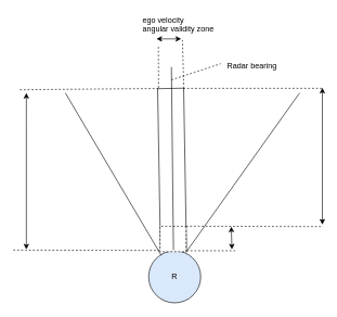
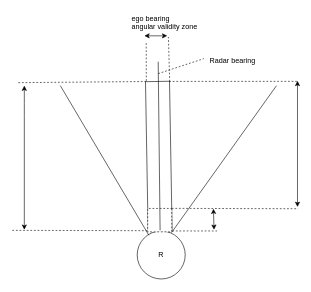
  <mxCell id="0" />
  <mxCell id="1" parent="0" />
- <mxCell id="2" value="R" style="ellipse;whiteSpace=wrap;html=1;aspect=fixed;fillColor=#dae8fc;" vertex="1" parent="1"><mxGeometry x="228" y="384" width="80" height="80" as="geometry" /></mxCell>
+ <mxCell id="2" value="R" style="ellipse;whiteSpace=wrap;html=1;aspect=fixed;" vertex="1" parent="1"><mxGeometry x="228" y="384" width="80" height="80" as="geometry" /></mxCell>
  <mxCell id="3" value="" style="endArrow=none;html=1;exitX=0.243;exitY=0.09;exitDx=0;exitDy=0;exitPerimeter=0;" edge="1" parent="1" source="2"><mxGeometry width="50" height="50" relative="1" as="geometry"><mxPoint x="250" y="385" as="sourcePoint" /><mxPoint x="100" y="142" as="targetPoint" /></mxGeometry></mxCell>
  <mxCell id="4" value="" style="endArrow=none;html=1;exitX=0.715;exitY=0.035;exitDx=0;exitDy=0;exitPerimeter=0;" edge="1" parent="1" source="2"><mxGeometry width="50" height="50" relative="1" as="geometry"><mxPoint x="320" y="422" as="sourcePoint" /><mxPoint x="460" y="142" as="targetPoint" /></mxGeometry></mxCell>
  <mxCell id="5" value="" style="rounded=0;whiteSpace=wrap;html=1;rotation=89;" vertex="1" parent="1"><mxGeometry x="140" y="239" width="248" height="40" as="geometry" /></mxCell>
  <mxCell id="6" value="" style="endArrow=classic;startArrow=classic;html=1;" edge="1" parent="1"><mxGeometry width="50" height="50" relative="1" as="geometry"><mxPoint x="40" y="382" as="sourcePoint" /><mxPoint x="40" y="142" as="targetPoint" /><Array as="points"><mxPoint x="40" y="182" /></Array></mxGeometry></mxCell>
  <mxCell id="7" value="" style="endArrow=none;dashed=1;html=1;entryX=-0.001;entryY=0.977;entryDx=0;entryDy=0;entryPerimeter=0;" edge="1" parent="1" target="5"><mxGeometry width="50" height="50" relative="1" as="geometry"><mxPoint x="30" y="137" as="sourcePoint" /><mxPoint x="259" y="139" as="targetPoint" /></mxGeometry></mxCell>
  <mxCell id="8" value="" style="endArrow=none;dashed=1;html=1;entryX=1.001;entryY=0.998;entryDx=0;entryDy=0;entryPerimeter=0;" edge="1" parent="1" target="5"><mxGeometry width="50" height="50" relative="1" as="geometry"><mxPoint x="20" y="383" as="sourcePoint" /><mxPoint x="30" y="482" as="targetPoint" /></mxGeometry></mxCell>
  <mxCell id="9" value="" style="endArrow=none;dashed=1;html=1;exitX=-0.005;exitY=0.965;exitDx=0;exitDy=0;exitPerimeter=0;" edge="1" parent="1" source="5"><mxGeometry width="50" height="50" relative="1" as="geometry"><mxPoint x="210" y="251.5" as="sourcePoint" /><mxPoint x="243" y="68" as="targetPoint" /></mxGeometry></mxCell>
  <mxCell id="10" value="" style="endArrow=none;dashed=1;html=1;exitX=0.002;exitY=-0.006;exitDx=0;exitDy=0;exitPerimeter=0;" edge="1" parent="1" source="5"><mxGeometry width="50" height="50" relative="1" as="geometry"><mxPoint x="270.333" y="146" as="sourcePoint" /><mxPoint x="280" y="61" as="targetPoint" /></mxGeometry></mxCell>
  <mxCell id="11" value="" style="endArrow=classic;startArrow=classic;html=1;" edge="1" parent="1"><mxGeometry width="50" height="50" relative="1" as="geometry"><mxPoint x="240" y="59" as="sourcePoint" /><mxPoint x="278" y="59" as="targetPoint" /></mxGeometry></mxCell>
  <mxCell id="12" value="" style="rounded=0;whiteSpace=wrap;html=1;gradientColor=none;strokeOpacity=100;rotation=90;dashed=1;" vertex="1" parent="1"><mxGeometry x="246" y="346" width="39" height="40" as="geometry" /></mxCell>
  <mxCell id="13" value="" style="endArrow=none;dashed=1;html=1;exitX=-0.003;exitY=-0.002;exitDx=0;exitDy=0;exitPerimeter=0;" edge="1" parent="1" source="12"><mxGeometry width="50" height="50" relative="1" as="geometry"><mxPoint x="309" y="372" as="sourcePoint" /><mxPoint x="496" y="347" as="targetPoint" /></mxGeometry></mxCell>
  <mxCell id="14" value="" style="endArrow=none;dashed=1;html=1;exitX=0.962;exitY=-0.022;exitDx=0;exitDy=0;exitPerimeter=0;" edge="1" parent="1" source="12"><mxGeometry width="50" height="50" relative="1" as="geometry"><mxPoint x="-20" y="517" as="sourcePoint" /><mxPoint x="361" y="384" as="targetPoint" /></mxGeometry></mxCell>
  <mxCell id="15" value="" style="endArrow=classic;startArrow=classic;html=1;" edge="1" parent="1"><mxGeometry width="50" height="50" relative="1" as="geometry"><mxPoint x="356" y="382" as="sourcePoint" /><mxPoint x="355" y="347" as="targetPoint" /></mxGeometry></mxCell>
- <mxCell id="16" value="&lt;div&gt;ego velocity&lt;/div&gt;&lt;div&gt; angular validity zone&lt;/div&gt;" style="text;html=1;resizable=0;points=[];autosize=1;align=left;verticalAlign=top;spacingTop=-4;" vertex="1" parent="1"><mxGeometry x="217" y="20" width="121" height="29" as="geometry" /></mxCell>
+ <mxCell id="16" value="&lt;div&gt;ego bearing&lt;/div&gt;&lt;div&gt; angular validity zone&lt;/div&gt;" style="text;html=1;resizable=0;points=[];autosize=1;align=left;verticalAlign=top;spacingTop=-4;" vertex="1" parent="1"><mxGeometry x="217" y="20" width="121" height="29" as="geometry" /></mxCell>
  <mxCell id="17" value="" style="endArrow=none;dashed=1;html=1;entryX=-0.001;entryY=0.977;entryDx=0;entryDy=0;entryPerimeter=0;exitX=0.001;exitY=0.016;exitDx=0;exitDy=0;exitPerimeter=0;" edge="1" parent="1" source="5"><mxGeometry width="50" height="50" relative="1" as="geometry"><mxPoint x="281" y="137" as="sourcePoint" /><mxPoint x="494" y="134.833" as="targetPoint" /></mxGeometry></mxCell>
  <mxCell id="18" value="" style="endArrow=classic;startArrow=classic;html=1;" edge="1" parent="1"><mxGeometry width="50" height="50" relative="1" as="geometry"><mxPoint x="495" y="344" as="sourcePoint" /><mxPoint x="495" y="134" as="targetPoint" /></mxGeometry></mxCell>
  <mxCell id="19" value="" style="endArrow=none;html=1;exitX=1;exitY=0.5;exitDx=0;exitDy=0;" edge="1" parent="1" source="5"><mxGeometry width="50" height="50" relative="1" as="geometry"><mxPoint x="247" y="369" as="sourcePoint" /><mxPoint x="263" y="102" as="targetPoint" /></mxGeometry></mxCell>
  <mxCell id="20" value="" style="endArrow=none;dashed=1;html=1;" edge="1" parent="1"><mxGeometry width="50" height="50" relative="1" as="geometry"><mxPoint x="263" y="122" as="sourcePoint" /><mxPoint x="339" y="97" as="targetPoint" /></mxGeometry></mxCell>
  <mxCell id="21" value="Radar bearing" style="text;html=1;resizable=0;points=[];autosize=1;align=left;verticalAlign=top;spacingTop=-4;" vertex="1" parent="1"><mxGeometry x="347" y="91" width="90" height="15" as="geometry" /></mxCell>
